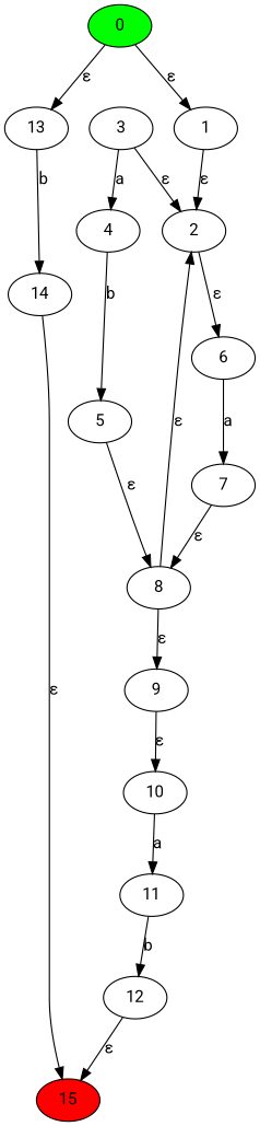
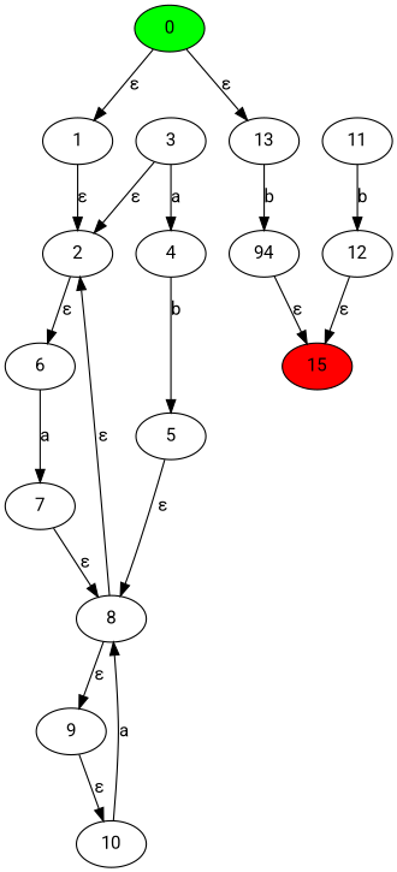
  digraph {
    fontname=Roboto
    node [fontname=Roboto]
    edge [fontname=Roboto]
    0 [fillcolor=green style=filled]
    1
    13
    2
-   14
+   14 [label=94]
    15 [fillcolor=red style=filled]
    6
    3
    4
    7
    5
    8
    9
    10
    11
    12
    0 -> 1 [label="ε"]
    0 -> 13 [label="ε"]
    1 -> 2 [label="ε"]
    13 -> 14 [label=b]
    2 -> 6 [label="ε"]
    14 -> 15 [label="ε"]
    6 -> 7 [label=a]
    3 -> 2 [label="ε"]
    3 -> 4 [label=a]
    4 -> 5 [label=b]
    7 -> 8 [label="ε"]
    5 -> 8 [label="ε"]
    8 -> 2 [label="ε"]
    8 -> 9 [label="ε"]
    9 -> 10 [label="ε"]
-   10 -> 11 [label=a]
+   10 -> 8 [label=a]
    11 -> 12 [label=b]
    12 -> 15 [label="ε"]
  }
